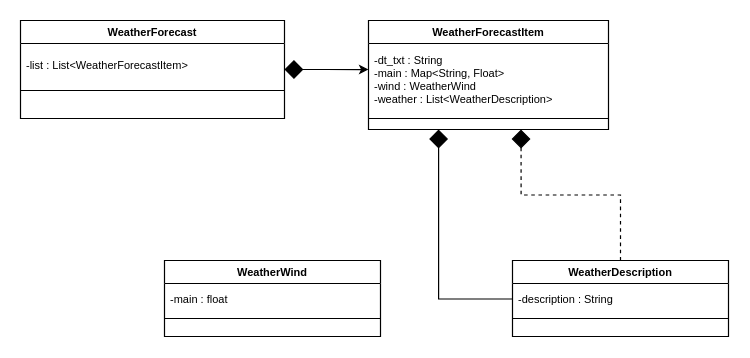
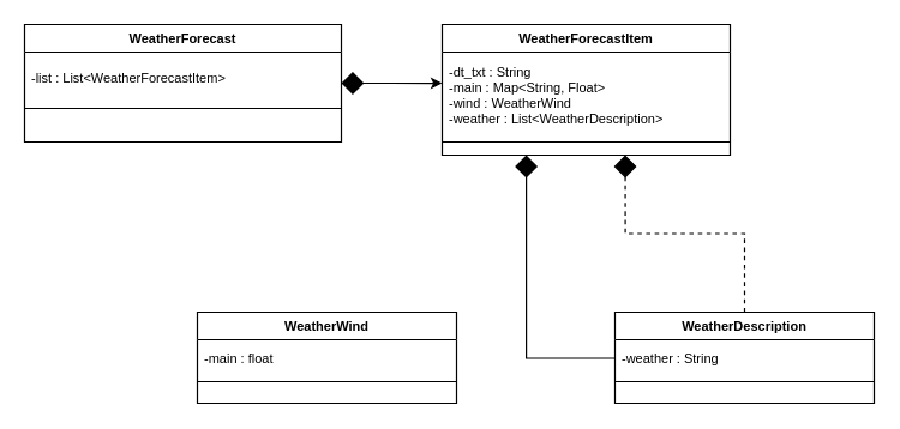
  <mxCell id="0" />
  <mxCell id="1" parent="0" />
  <mxCell id="2" value="WeatherForecast" style="html=1;whiteSpace=wrap;swimlane;childLayout=stackLayout;horizontal=1;startSize=26;horizontalStack=0;resizeParent=1;resizeParentMax=0;resizeLast=0;collapsible=1;marginBottom=0;swimlaneFillColor=#ffffff;startSize=23;fontSize=11;fontColor=#000000;spacing=0;strokeOpacity=100;strokeWidth=1.2;" vertex="1" parent="1"><mxGeometry x="20" y="20" width="264" height="98" as="geometry" /></mxCell>
  <mxCell id="3" value="-list : List&lt;WeatherForecastItem&gt;" style="part=1;resizeHeight=0;strokeColor=none;fillColor=none;align=left;verticalAlign=middle;spacingLeft=4;spacingRight=4;overflow=hidden;rotatable=0;points=[[0,0.5],[1,0.5]];portConstraint=eastwest;swimlaneFillColor=#ffffff;strokeOpacity=100;fontSize=11;fontColor=#000000;" vertex="1" parent="2"><mxGeometry y="23" width="264" height="43" as="geometry" /></mxCell>
  <mxCell id="4" value="" style="line;strokeWidth=1;fillColor=none;align=left;verticalAlign=middle;spacingTop=-1;spacingLeft=3;spacingRight=3;rotatable=0;labelPosition=right;points=[];portConstraint=eastwest;" vertex="1" parent="2"><mxGeometry y="66" width="264" height="8" as="geometry" /></mxCell>
  <mxCell id="5" value="" style="part=1;resizeHeight=0;strokeColor=none;fillColor=none;align=left;verticalAlign=middle;spacingLeft=4;spacingRight=4;overflow=hidden;rotatable=0;points=[[0,0.5],[1,0.5]];portConstraint=eastwest;swimlaneFillColor=#ffffff;strokeOpacity=100;fontSize=11;" vertex="1" parent="2"><mxGeometry y="74" width="264" height="24" as="geometry" /></mxCell>
  <mxCell id="6" value="WeatherForecastItem" style="html=1;whiteSpace=wrap;swimlane;childLayout=stackLayout;horizontal=1;startSize=26;horizontalStack=0;resizeParent=1;resizeParentMax=0;resizeLast=0;collapsible=1;marginBottom=0;swimlaneFillColor=#ffffff;startSize=23;fontSize=11;fontColor=#000000;spacing=0;strokeOpacity=100;strokeWidth=1.2;" vertex="1" parent="1"><mxGeometry x="368" y="20" width="240" height="109" as="geometry" /></mxCell>
  <mxCell id="7" value="-dt_txt : String&#10;-main : Map&lt;String, Float&gt;&#10;-wind : WeatherWind&#10;-weather : List&lt;WeatherDescription&gt;" style="part=1;resizeHeight=0;strokeColor=none;fillColor=none;align=left;verticalAlign=middle;spacingLeft=4;spacingRight=4;overflow=hidden;rotatable=0;points=[[0,0.5],[1,0.5]];portConstraint=eastwest;swimlaneFillColor=#ffffff;strokeOpacity=100;fontSize=11;fontColor=#000000;" vertex="1" parent="6"><mxGeometry y="23" width="240" height="71" as="geometry" /></mxCell>
  <mxCell id="8" value="" style="line;strokeWidth=1;fillColor=none;align=left;verticalAlign=middle;spacingTop=-1;spacingLeft=3;spacingRight=3;rotatable=0;labelPosition=right;points=[];portConstraint=eastwest;" vertex="1" parent="6"><mxGeometry y="94" width="240" height="8" as="geometry" /></mxCell>
  <mxCell id="9" value="" style="part=1;resizeHeight=0;strokeColor=none;fillColor=none;align=left;verticalAlign=middle;spacingLeft=4;spacingRight=4;overflow=hidden;rotatable=0;points=[[0,0.5],[1,0.5]];portConstraint=eastwest;swimlaneFillColor=#ffffff;strokeOpacity=100;fontSize=11;" vertex="1" parent="6"><mxGeometry y="102" width="240" height="7" as="geometry" /></mxCell>
  <mxCell id="10" value="WeatherWind" style="html=1;whiteSpace=wrap;swimlane;childLayout=stackLayout;horizontal=1;startSize=26;horizontalStack=0;resizeParent=1;resizeParentMax=0;resizeLast=0;collapsible=1;marginBottom=0;swimlaneFillColor=#ffffff;startSize=23;fontSize=11;fontColor=#000000;spacing=0;strokeOpacity=100;strokeWidth=1.2;" vertex="1" parent="1"><mxGeometry x="164" y="260" width="216" height="76" as="geometry" /></mxCell>
  <mxCell id="11" value="-main : float" style="part=1;resizeHeight=0;strokeColor=none;fillColor=none;align=left;verticalAlign=middle;spacingLeft=4;spacingRight=4;overflow=hidden;rotatable=0;points=[[0,0.5],[1,0.5]];portConstraint=eastwest;swimlaneFillColor=#ffffff;strokeOpacity=100;fontSize=11;fontColor=#000000;" vertex="1" parent="10"><mxGeometry y="23" width="216" height="31" as="geometry" /></mxCell>
  <mxCell id="12" value="" style="line;strokeWidth=1;fillColor=none;align=left;verticalAlign=middle;spacingTop=-1;spacingLeft=3;spacingRight=3;rotatable=0;labelPosition=right;points=[];portConstraint=eastwest;" vertex="1" parent="10"><mxGeometry y="54" width="216" height="8" as="geometry" /></mxCell>
  <mxCell id="13" value="" style="part=1;resizeHeight=0;strokeColor=none;fillColor=none;align=left;verticalAlign=middle;spacingLeft=4;spacingRight=4;overflow=hidden;rotatable=0;points=[[0,0.5],[1,0.5]];portConstraint=eastwest;swimlaneFillColor=#ffffff;strokeOpacity=100;fontSize=11;" vertex="1" parent="10"><mxGeometry y="62" width="216" height="14" as="geometry" /></mxCell>
  <mxCell id="14" value="WeatherDescription" style="html=1;whiteSpace=wrap;swimlane;childLayout=stackLayout;horizontal=1;startSize=26;horizontalStack=0;resizeParent=1;resizeParentMax=0;resizeLast=0;collapsible=1;marginBottom=0;swimlaneFillColor=#ffffff;startSize=23;fontSize=11;fontColor=#000000;spacing=0;strokeOpacity=100;strokeWidth=1.2;" vertex="1" parent="1"><mxGeometry x="512" y="260" width="216" height="76" as="geometry" /></mxCell>
- <mxCell id="15" value="-description : String" style="part=1;resizeHeight=0;strokeColor=none;fillColor=none;align=left;verticalAlign=middle;spacingLeft=4;spacingRight=4;overflow=hidden;rotatable=0;points=[[0,0.5],[1,0.5]];portConstraint=eastwest;swimlaneFillColor=#ffffff;strokeOpacity=100;fontSize=11;fontColor=#000000;" vertex="1" parent="14"><mxGeometry y="23" width="216" height="31" as="geometry" /></mxCell>
+ <mxCell id="15" value="-weather : String" style="part=1;resizeHeight=0;strokeColor=none;fillColor=none;align=left;verticalAlign=middle;spacingLeft=4;spacingRight=4;overflow=hidden;rotatable=0;points=[[0,0.5],[1,0.5]];portConstraint=eastwest;swimlaneFillColor=#ffffff;strokeOpacity=100;fontSize=11;fontColor=#000000;" vertex="1" parent="14"><mxGeometry y="23" width="216" height="31" as="geometry" /></mxCell>
  <mxCell id="16" value="" style="line;strokeWidth=1;fillColor=none;align=left;verticalAlign=middle;spacingTop=-1;spacingLeft=3;spacingRight=3;rotatable=0;labelPosition=right;points=[];portConstraint=eastwest;" vertex="1" parent="14"><mxGeometry y="54" width="216" height="8" as="geometry" /></mxCell>
  <mxCell id="17" value="" style="part=1;resizeHeight=0;strokeColor=none;fillColor=none;align=left;verticalAlign=middle;spacingLeft=4;spacingRight=4;overflow=hidden;rotatable=0;points=[[0,0.5],[1,0.5]];portConstraint=eastwest;swimlaneFillColor=#ffffff;strokeOpacity=100;fontSize=11;" vertex="1" parent="14"><mxGeometry y="62" width="216" height="14" as="geometry" /></mxCell>
  <mxCell id="18" value="" style="html=1;jettySize=18;fontSize=11;strokeWidth=1.2;rounded=1;arcSize=0;edgeStyle=orthogonalEdgeStyle;startArrow=diamond;endFill=1;startSize=16;endArrow=classic;exitX=1.002;exitY=0.5;exitPerimeter=1;entryX=-0.002;entryY=0.45;entryPerimeter=1;" edge="1" parent="1" source="2" target="6"><mxGeometry width="100" height="100" relative="1" as="geometry" /></mxCell>
  <mxCell id="19" value="" style="html=1;jettySize=18;fontSize=11;strokeWidth=1.2;rounded=1;arcSize=0;edgeStyle=orthogonalEdgeStyle;startArrow=diamond;endFill=1;startSize=16;endArrow=none;exitX=0.29;exitY=1.005;exitPerimeter=1;" edge="1" parent="1" source="6" target="15"><mxGeometry width="100" height="100" relative="1" as="geometry" /></mxCell>
  <mxCell id="20" value="" style="html=1;jettySize=18;fontSize=11;strokeWidth=1.2;rounded=1;arcSize=0;edgeStyle=orthogonalEdgeStyle;startArrow=diamond;endFill=1;startSize=16;endArrow=none;exitX=0.637;exitY=1.005;exitPerimeter=1;entryX=0.5;entryY=-0.007;entryPerimeter=1;dashed=1;" edge="1" parent="1" source="6" target="14"><mxGeometry width="100" height="100" relative="1" as="geometry" /></mxCell>
